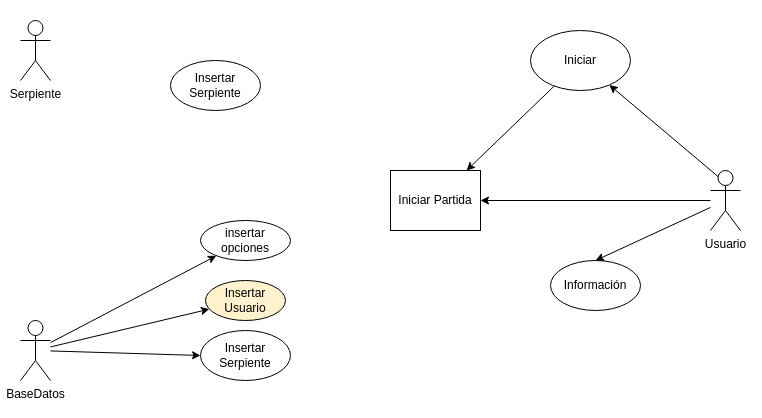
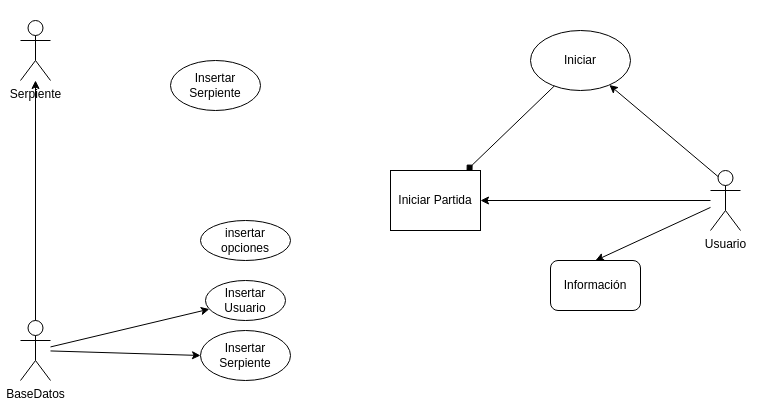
  <mxCell id="0" />
  <mxCell id="1" parent="0" />
  <mxCell id="2" value="Serpiente" style="shape=umlActor;verticalLabelPosition=bottom;verticalAlign=top;html=1;outlineConnect=0;" vertex="1" parent="1"><mxGeometry x="20" y="20" width="30" height="60" as="geometry" /></mxCell>
  <mxCell id="3" value="&lt;div&gt;BaseDatos&lt;/div&gt;&lt;div&gt;&lt;br&gt;&lt;/div&gt;" style="shape=umlActor;verticalLabelPosition=bottom;verticalAlign=top;html=1;outlineConnect=0;" vertex="1" parent="1"><mxGeometry x="20" y="320" width="30" height="60" as="geometry" /></mxCell>
  <mxCell id="4" value="Iniciar Partida" style="whiteSpace=wrap;html=1;rounded=0;" vertex="1" parent="1"><mxGeometry x="390" y="170" width="90" height="60" as="geometry" /></mxCell>
  <mxCell id="5" value="Iniciar" style="ellipse;whiteSpace=wrap;html=1;" vertex="1" parent="1"><mxGeometry x="530" y="30" width="100" height="60" as="geometry" /></mxCell>
- <mxCell id="6" value="Insertar Usuario" style="ellipse;whiteSpace=wrap;html=1;fillColor=#fff2cc;" vertex="1" parent="1"><mxGeometry x="205" y="280" width="80" height="40" as="geometry" /></mxCell>
+ <mxCell id="6" value="Insertar Usuario" style="ellipse;whiteSpace=wrap;html=1;" vertex="1" parent="1"><mxGeometry x="205" y="280" width="80" height="40" as="geometry" /></mxCell>
  <mxCell id="7" value="insertar opciones" style="ellipse;whiteSpace=wrap;html=1;" vertex="1" parent="1"><mxGeometry x="200" y="220" width="90" height="40" as="geometry" /></mxCell>
  <mxCell id="8" value="Insertar Serpiente" style="ellipse;whiteSpace=wrap;html=1;" vertex="1" parent="1"><mxGeometry x="200" y="330" width="90" height="50" as="geometry" /></mxCell>
- <mxCell id="9" value="Información" style="ellipse;whiteSpace=wrap;html=1;" vertex="1" parent="1"><mxGeometry x="550" y="260" width="90" height="50" as="geometry" /></mxCell>
+ <mxCell id="9" value="Información" style="whiteSpace=wrap;html=1;rounded=1;" vertex="1" parent="1"><mxGeometry x="550" y="260" width="90" height="50" as="geometry" /></mxCell>
  <mxCell id="10" value="Usuario" style="shape=umlActor;verticalLabelPosition=bottom;verticalAlign=top;html=1;outlineConnect=0;" vertex="1" parent="1"><mxGeometry x="710" y="170" width="30" height="60" as="geometry" /></mxCell>
  <mxCell id="11" value="" style="endArrow=classic;html=1;rounded=0;" edge="1" parent="1" source="10" target="4"><mxGeometry width="50" height="50" relative="1" as="geometry"><mxPoint x="640" y="150" as="sourcePoint" /><mxPoint x="690" y="100" as="targetPoint" /></mxGeometry></mxCell>
  <mxCell id="12" value="" style="endArrow=classic;html=1;rounded=0;exitX=0.25;exitY=0.1;exitDx=0;exitDy=0;exitPerimeter=0;" edge="1" parent="1" source="10" target="5"><mxGeometry width="50" height="50" relative="1" as="geometry"><mxPoint x="620" y="160" as="sourcePoint" /><mxPoint x="670" y="110" as="targetPoint" /></mxGeometry></mxCell>
- <mxCell id="13" value="" style="endArrow=classic;html=1;rounded=0;" edge="1" parent="1" source="5" target="4"><mxGeometry width="50" height="50" relative="1" as="geometry"><mxPoint x="430" y="130" as="sourcePoint" /><mxPoint x="480" y="80" as="targetPoint" /></mxGeometry></mxCell>
+ <mxCell id="13" value="" style="endArrow=diamond;html=1;rounded=0;" edge="1" parent="1" source="5" target="4"><mxGeometry width="50" height="50" relative="1" as="geometry"><mxPoint x="430" y="130" as="sourcePoint" /><mxPoint x="480" y="80" as="targetPoint" /></mxGeometry></mxCell>
  <mxCell id="14" value="" style="endArrow=classic;html=1;rounded=0;entryX=0.5;entryY=0;entryDx=0;entryDy=0;" edge="1" parent="1" source="10" target="9"><mxGeometry width="50" height="50" relative="1" as="geometry"><mxPoint x="480" y="360" as="sourcePoint" /><mxPoint x="530" y="310" as="targetPoint" /><Array as="points" /></mxGeometry></mxCell>
  <mxCell id="15" value="" style="endArrow=classic;html=1;rounded=0;entryX=0;entryY=0.5;entryDx=0;entryDy=0;" edge="1" parent="1" source="3" target="8"><mxGeometry width="50" height="50" relative="1" as="geometry"><mxPoint x="60" y="390" as="sourcePoint" /><mxPoint x="110" y="340" as="targetPoint" /></mxGeometry></mxCell>
  <mxCell id="16" value="" style="endArrow=classic;html=1;rounded=0;" edge="1" parent="1" source="3" target="6"><mxGeometry width="50" height="50" relative="1" as="geometry"><mxPoint x="40" y="320" as="sourcePoint" /><mxPoint x="90" y="270" as="targetPoint" /></mxGeometry></mxCell>
- <mxCell id="17" value="" style="endArrow=classic;html=1;rounded=0;" edge="1" parent="1" source="3" target="7"><mxGeometry width="50" height="50" relative="1" as="geometry"><mxPoint x="40" y="320" as="sourcePoint" /><mxPoint x="90" y="270" as="targetPoint" /></mxGeometry></mxCell>
+ <mxCell id="17" value="" style="endArrow=classic;html=1;rounded=0;" edge="1" parent="1" source="3" target="2"><mxGeometry width="50" height="50" relative="1" as="geometry"><mxPoint x="40" y="320" as="sourcePoint" /><mxPoint x="90" y="270" as="targetPoint" /></mxGeometry></mxCell>
  <mxCell id="18" value="Insertar Serpiente" style="ellipse;whiteSpace=wrap;html=1;" vertex="1" parent="1"><mxGeometry x="170" y="60" width="90" height="50" as="geometry" /></mxCell>
